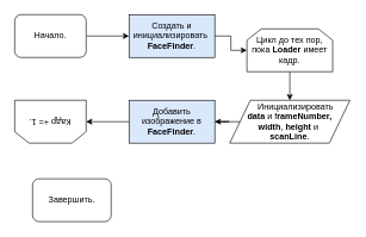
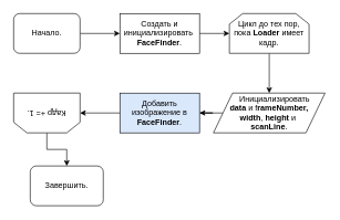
  <mxCell id="0" />
  <mxCell id="1" parent="0" />
  <mxCell id="2" style="edgeStyle=orthogonalEdgeStyle;rounded=0;orthogonalLoop=1;jettySize=auto;html=1;entryX=0;entryY=0.5;entryDx=0;entryDy=0;" edge="1" parent="1" source="3" target="5"><mxGeometry relative="1" as="geometry" /></mxCell>
  <mxCell id="3" value="Начало." style="rounded=1;whiteSpace=wrap;html=1;" parent="1" vertex="1"><mxGeometry x="20" y="20" width="100" height="60" as="geometry" /></mxCell>
  <mxCell id="4" style="edgeStyle=orthogonalEdgeStyle;rounded=0;orthogonalLoop=1;jettySize=auto;html=1;entryX=0;entryY=0.5;entryDx=0;entryDy=0;" edge="1" parent="1" source="5" target="7"><mxGeometry relative="1" as="geometry" /></mxCell>
- <mxCell id="5" value="Создать и инициализировать&amp;nbsp;&lt;br&gt;&lt;b&gt;FaceFinder&lt;/b&gt;." style="rounded=0;whiteSpace=wrap;html=1;fillColor=#dae8fc;" parent="1" vertex="1"><mxGeometry x="180" y="20" width="120" height="60" as="geometry" /></mxCell>
+ <mxCell id="5" value="Создать и инициализировать&amp;nbsp;&lt;br&gt;&lt;b&gt;FaceFinder&lt;/b&gt;." style="rounded=0;whiteSpace=wrap;html=1;" parent="1" vertex="1"><mxGeometry x="180" y="20" width="120" height="60" as="geometry" /></mxCell>
  <mxCell id="6" style="edgeStyle=orthogonalEdgeStyle;rounded=0;orthogonalLoop=1;jettySize=auto;html=1;entryX=0.5;entryY=0;entryDx=0;entryDy=0;" edge="1" parent="1" source="7" target="9"><mxGeometry relative="1" as="geometry" /></mxCell>
- <mxCell id="7" value="Цикл до тех пор, пока&amp;nbsp;&lt;b style=&quot;font-family: &amp;#34;helvetica&amp;#34;&quot;&gt;Loader &lt;/b&gt;&lt;span style=&quot;font-family: &amp;#34;helvetica&amp;#34;&quot;&gt;имеет кадр.&lt;/span&gt;" style="shape=loopLimit;whiteSpace=wrap;html=1;" parent="1" vertex="1"><mxGeometry x="345" y="40" width="120" height="60" as="geometry" /></mxCell>
+ <mxCell id="7" value="Цикл до тех пор, пока&amp;nbsp;&lt;b style=&quot;font-family: &amp;#34;helvetica&amp;#34;&quot;&gt;Loader &lt;/b&gt;&lt;span style=&quot;font-family: &amp;#34;helvetica&amp;#34;&quot;&gt;имеет кадр.&lt;/span&gt;" style="shape=loopLimit;whiteSpace=wrap;html=1;" parent="1" vertex="1"><mxGeometry x="345" y="20" width="120" height="60" as="geometry" /></mxCell>
  <mxCell id="8" style="edgeStyle=orthogonalEdgeStyle;rounded=0;orthogonalLoop=1;jettySize=auto;html=1;entryX=1;entryY=0.5;entryDx=0;entryDy=0;" edge="1" parent="1" source="9" target="11"><mxGeometry relative="1" as="geometry" /></mxCell>
  <mxCell id="9" value="&amp;nbsp; &amp;nbsp; &amp;nbsp; Инициализировать&lt;span style=&quot;font-family: &amp;#34;helvetica&amp;#34;&quot;&gt;&amp;nbsp;&lt;br&gt;&lt;b&gt;data &lt;/b&gt;и f&lt;b&gt;rameNumber,&lt;/b&gt;&lt;/span&gt;&lt;span style=&quot;font-family: &amp;#34;helvetica&amp;#34;&quot;&gt;&lt;br&gt;&lt;b&gt;width&lt;/b&gt;,&lt;b&gt;&amp;nbsp;height&amp;nbsp;&lt;/b&gt;и&lt;b&gt;&amp;nbsp;&lt;br&gt;scanLine&lt;/b&gt;&lt;/span&gt;&lt;span style=&quot;font-family: &amp;#34;helvetica&amp;#34;&quot;&gt;.&lt;/span&gt;" style="shape=parallelogram;perimeter=parallelogramPerimeter;whiteSpace=wrap;html=1;size=0.171;" parent="1" vertex="1"><mxGeometry x="320.94" y="140" width="168.12" height="60" as="geometry" /></mxCell>
  <mxCell id="10" style="edgeStyle=orthogonalEdgeStyle;rounded=0;orthogonalLoop=1;jettySize=auto;html=1;entryX=0;entryY=0.5;entryDx=0;entryDy=0;" edge="1" parent="1" source="11" target="13"><mxGeometry relative="1" as="geometry" /></mxCell>
  <mxCell id="11" value="Добавить изображение в &lt;b&gt;FaceFinder&lt;/b&gt;." style="rounded=0;whiteSpace=wrap;html=1;fillColor=#dae8fc;" parent="1" vertex="1"><mxGeometry x="180" y="140" width="120" height="60" as="geometry" /></mxCell>
+ <mxCell id="12" style="edgeStyle=orthogonalEdgeStyle;rounded=0;orthogonalLoop=1;jettySize=auto;html=1;entryX=0.5;entryY=0;entryDx=0;entryDy=0;" edge="1" parent="1" source="13" target="14"><mxGeometry relative="1" as="geometry" /></mxCell>
  <mxCell id="13" value="Кадр += 1." style="shape=loopLimit;whiteSpace=wrap;html=1;rotation=-180;" parent="1" vertex="1"><mxGeometry x="20" y="140" width="100" height="60" as="geometry" /></mxCell>
  <mxCell id="14" value="Завершить." style="rounded=1;whiteSpace=wrap;html=1;" parent="1" vertex="1"><mxGeometry x="45" y="250" width="110" height="60" as="geometry" /></mxCell>
